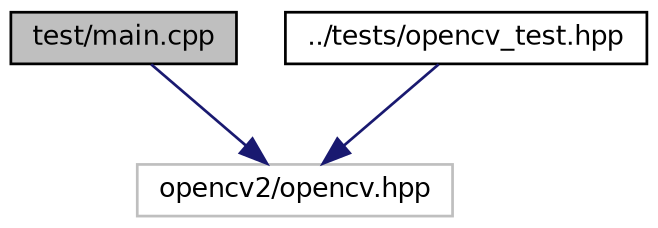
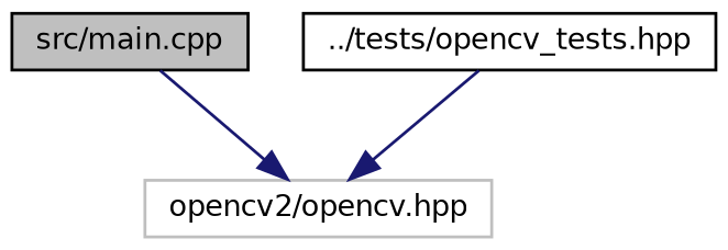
  digraph {
    node [color=black fillcolor=white fontname=Helvetica fontsize=10 shape=record style=filled]
    edge [color=midnightblue fontname=Helvetica fontsize=10 labelfontname=Helvetica labelfontsize=10 style=solid]
-   n1 [fillcolor=grey75 fontcolor=black height=0.2 label="test/main.cpp" width=0.4]
+   n1 [fillcolor=grey75 fontcolor=black height=0.2 label="src/main.cpp" width=0.4]
    n2 [color=grey75 height=0.2 label="opencv2/opencv.hpp" width=0.4]
-   n3 [height=0.2 label="../tests/opencv_test.hpp" width=0.4]
+   n3 [height=0.2 label="../tests/opencv_tests.hpp" width=0.4]
    n1 -> n2
    n3 -> n2
  }
